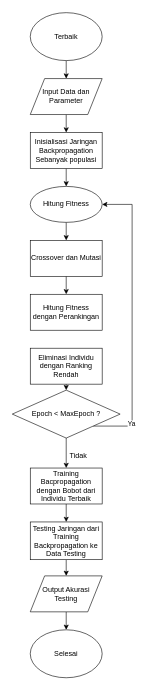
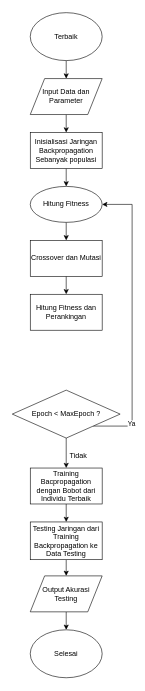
  <mxCell id="0" />
  <mxCell id="1" parent="0" />
  <mxCell id="2" style="edgeStyle=orthogonalEdgeStyle;rounded=0;orthogonalLoop=1;jettySize=auto;html=1;exitX=0.5;exitY=1;exitDx=0;exitDy=0;entryX=0.5;entryY=0;entryDx=0;entryDy=0;" edge="1" parent="1" source="3" target="20"><mxGeometry relative="1" as="geometry" /></mxCell>
  <mxCell id="3" value="Terbaik" style="ellipse;whiteSpace=wrap;html=1;" vertex="1" parent="1"><mxGeometry x="50" y="20" width="120" height="80" as="geometry" /></mxCell>
  <mxCell id="4" style="edgeStyle=orthogonalEdgeStyle;rounded=0;orthogonalLoop=1;jettySize=auto;html=1;exitX=0.5;exitY=1;exitDx=0;exitDy=0;entryX=0.5;entryY=0;entryDx=0;entryDy=0;" edge="1" parent="1" source="5" target="7"><mxGeometry relative="1" as="geometry" /></mxCell>
  <mxCell id="5" value="Inisialisasi Jaringan Backpropagation Sebanyak populasi" style="rounded=0;whiteSpace=wrap;html=1;" vertex="1" parent="1"><mxGeometry x="50" y="220" width="120" height="60" as="geometry" /></mxCell>
  <mxCell id="6" style="edgeStyle=orthogonalEdgeStyle;rounded=0;orthogonalLoop=1;jettySize=auto;html=1;exitX=0.5;exitY=1;exitDx=0;exitDy=0;entryX=0.5;entryY=0;entryDx=0;entryDy=0;" edge="1" parent="1" source="7" target="9"><mxGeometry relative="1" as="geometry" /></mxCell>
  <mxCell id="7" value="Hitung Fitness" style="ellipse;whiteSpace=wrap;html=1;" vertex="1" parent="1"><mxGeometry x="50" y="310" width="120" height="60" as="geometry" /></mxCell>
  <mxCell id="8" style="edgeStyle=orthogonalEdgeStyle;rounded=0;orthogonalLoop=1;jettySize=auto;html=1;exitX=0.5;exitY=1;exitDx=0;exitDy=0;entryX=0.5;entryY=0;entryDx=0;entryDy=0;" edge="1" parent="1" source="9" target="10"><mxGeometry relative="1" as="geometry" /></mxCell>
  <mxCell id="9" value="Crossover dan Mutasi" style="rounded=0;whiteSpace=wrap;html=1;" vertex="1" parent="1"><mxGeometry x="50" y="400" width="120" height="60" as="geometry" /></mxCell>
- <mxCell id="10" value="Hitung Fitness dengan Perankingan" style="rounded=0;whiteSpace=wrap;html=1;" vertex="1" parent="1"><mxGeometry x="50" y="490" width="120" height="60" as="geometry" /></mxCell>
- <mxCell id="11" style="edgeStyle=orthogonalEdgeStyle;rounded=0;orthogonalLoop=1;jettySize=auto;html=1;exitX=0.5;exitY=1;exitDx=0;exitDy=0;entryX=0.5;entryY=0;entryDx=0;entryDy=0;" edge="1" parent="1" source="12" target="16"><mxGeometry relative="1" as="geometry" /></mxCell>
- <mxCell id="12" value="Eliminasi Individu dengan Ranking Rendah" style="rounded=0;whiteSpace=wrap;html=1;" vertex="1" parent="1"><mxGeometry x="50" y="580" width="120" height="60" as="geometry" /></mxCell>
+ <mxCell id="10" value="Hitung Fitness dan Perankingan" style="rounded=0;whiteSpace=wrap;html=1;" vertex="1" parent="1"><mxGeometry x="50" y="490" width="120" height="60" as="geometry" /></mxCell>
  <mxCell id="13" style="edgeStyle=orthogonalEdgeStyle;rounded=0;orthogonalLoop=1;jettySize=auto;html=1;entryX=1;entryY=0.5;entryDx=0;entryDy=0;" edge="1" parent="1" source="16" target="7"><mxGeometry relative="1" as="geometry"><Array as="points"><mxPoint x="220" y="710" /><mxPoint x="220" y="340" /></Array></mxGeometry></mxCell>
  <mxCell id="14" value="Ya" style="edgeLabel;html=1;align=center;verticalAlign=middle;resizable=0;points=[];" vertex="1" connectable="0" parent="13"><mxGeometry x="-0.739" y="3" relative="1" as="geometry"><mxPoint y="-1" as="offset" /></mxGeometry></mxCell>
  <mxCell id="15" value="" style="edgeStyle=orthogonalEdgeStyle;rounded=0;orthogonalLoop=1;jettySize=auto;html=1;exitX=0.5;exitY=1;exitDx=0;exitDy=0;entryX=0.5;entryY=0;entryDx=0;entryDy=0;" edge="1" parent="1" source="16" target="18"><mxGeometry relative="1" as="geometry" /></mxCell>
  <mxCell id="16" value="Epoch &amp;lt; MaxEpoch ?" style="rhombus;whiteSpace=wrap;html=1;" vertex="1" parent="1"><mxGeometry x="20" y="650" width="180" height="80" as="geometry" /></mxCell>
  <mxCell id="17" style="edgeStyle=orthogonalEdgeStyle;rounded=0;orthogonalLoop=1;jettySize=auto;html=1;exitX=0.5;exitY=1;exitDx=0;exitDy=0;entryX=0.5;entryY=0;entryDx=0;entryDy=0;" edge="1" parent="1" source="18" target="24"><mxGeometry relative="1" as="geometry" /></mxCell>
  <mxCell id="18" value="Training Bacpropagation dengan Bobot dari Individu Terbaik" style="rounded=0;whiteSpace=wrap;html=1;" vertex="1" parent="1"><mxGeometry x="50" y="780" width="120" height="60" as="geometry" /></mxCell>
  <mxCell id="19" style="edgeStyle=orthogonalEdgeStyle;rounded=0;orthogonalLoop=1;jettySize=auto;html=1;exitX=0.5;exitY=1;exitDx=0;exitDy=0;entryX=0.5;entryY=0;entryDx=0;entryDy=0;" edge="1" parent="1" source="20" target="5"><mxGeometry relative="1" as="geometry" /></mxCell>
  <mxCell id="20" value="Input Data dan Parameter" style="shape=parallelogram;perimeter=parallelogramPerimeter;whiteSpace=wrap;html=1;" vertex="1" parent="1"><mxGeometry x="50" y="130" width="120" height="60" as="geometry" /></mxCell>
  <mxCell id="21" style="edgeStyle=orthogonalEdgeStyle;rounded=0;orthogonalLoop=1;jettySize=auto;html=1;exitX=0.5;exitY=1;exitDx=0;exitDy=0;entryX=0.5;entryY=0;entryDx=0;entryDy=0;" edge="1" parent="1" source="22" target="25"><mxGeometry relative="1" as="geometry" /></mxCell>
  <mxCell id="22" value="Output Akurasi Testing" style="shape=parallelogram;perimeter=parallelogramPerimeter;whiteSpace=wrap;html=1;" vertex="1" parent="1"><mxGeometry x="50" y="960" width="120" height="60" as="geometry" /></mxCell>
  <mxCell id="23" style="edgeStyle=orthogonalEdgeStyle;rounded=0;orthogonalLoop=1;jettySize=auto;html=1;exitX=0.5;exitY=1;exitDx=0;exitDy=0;entryX=0.5;entryY=0;entryDx=0;entryDy=0;" edge="1" parent="1" source="24" target="22"><mxGeometry relative="1" as="geometry" /></mxCell>
  <mxCell id="24" value="Testing Jaringan dari Training Backpropagation ke Data Testing" style="rounded=0;whiteSpace=wrap;html=1;" vertex="1" parent="1"><mxGeometry x="50" y="870" width="120" height="63" as="geometry" /></mxCell>
  <mxCell id="25" value="Selesai" style="ellipse;whiteSpace=wrap;html=1;" vertex="1" parent="1"><mxGeometry x="50" y="1050" width="120" height="80" as="geometry" /></mxCell>
  <mxCell id="26" value="Tidak" style="text;html=1;align=center;verticalAlign=middle;resizable=0;points=[];autosize=1;" vertex="1" parent="1"><mxGeometry x="110" y="750" width="40" height="20" as="geometry" /></mxCell>
